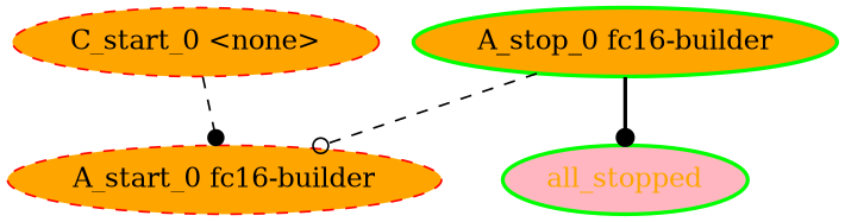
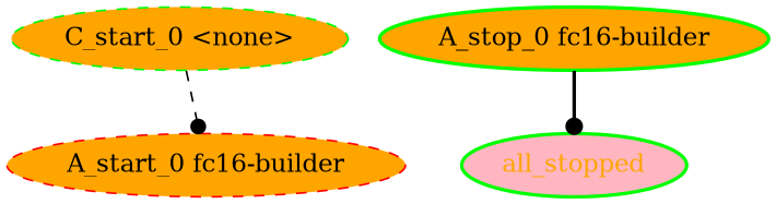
  digraph {
    node [color=red fillcolor=orange fontcolor=black style="dashed,filled"]
    edge [arrowhead=dot style=dashed]
    "A_start_0 fc16-builder"
    "A_stop_0 fc16-builder" [color=green style="bold,filled"]
    all_stopped [color=green fillcolor=lightpink fontcolor=orange style="bold,filled"]
-   "C_start_0 <none>"
-   "A_stop_0 fc16-builder" -> "A_start_0 fc16-builder" [arrowhead=odot]
+   "C_start_0 <none>" [color=green]
    "A_stop_0 fc16-builder" -> all_stopped [style=bold]
    "C_start_0 <none>" -> "A_start_0 fc16-builder"
  }
